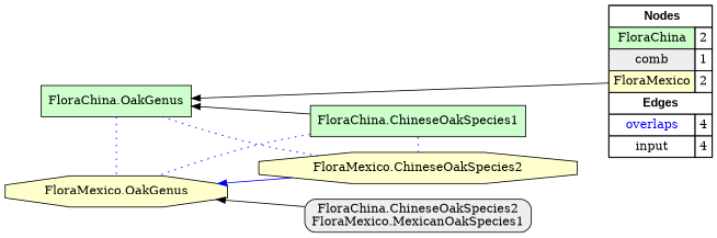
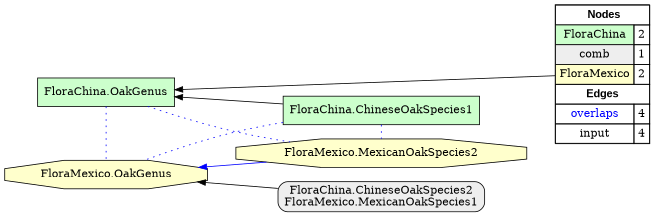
  digraph {
    rankdir=RL
    node [fillcolor="#CCFFCC" shape=box style=filled]
    edge [arrowhead=normal color="#0000FF" constraint=true penwidth=1 style=solid]
    n1 [fillcolor=white label=<   <TABLE BORDER="0" CELLBORDER="1" CELLSPACING="0" CELLPADDING="4">  <TR> <TD COLSPAN="2"><font face="Arial Black"> Nodes</font></TD> </TR>  <TR>   <TD bgcolor="#CCFFCC">FloraChina</TD>   <TD>2</TD>   </TR>  <TR>   <TD bgcolor="#EEEEEE">comb</TD>   <TD>1</TD>   </TR>  <TR>   <TD bgcolor="#FFFFCC">FloraMexico</TD>   <TD>2</TD>   </TR>  <TR> <TD COLSPAN="2"><font face = "Arial Black"> Edges </font></TD> </TR>  <TR>   <TD><font color ="#0000FF">overlaps</font></TD>   <TD>4</TD>   </TR>  <TR>   <TD><font color ="#000000">input</font></TD>   <TD>4</TD>   </TR>  </TABLE>   > margin=0]
    "FloraChina.OakGenus"
    "FloraMexico.OakGenus" [fillcolor="#FFFFCC" shape=octagon]
-   "FloraMexico.MexicanOakSpecies2" [fillcolor="#FFFFCC" shape=octagon label="FloraMexico.ChineseOakSpecies2"]
+   "FloraMexico.MexicanOakSpecies2" [fillcolor="#FFFFCC" shape=octagon]
    "FloraChina.ChineseOakSpecies1"
    "FloraChina.ChineseOakSpecies2\nFloraMexico.MexicanOakSpecies1" [fillcolor="#EEEEEE" style="filled,rounded"]
    subgraph sub_1 {
      rank=source
      n1
    }
    n1 -> "FloraChina.OakGenus" [color="#000000"]
    "FloraChina.OakGenus" -> "FloraMexico.OakGenus" [arrowhead=none constraint=false style=dotted]
    "FloraChina.OakGenus" -> "FloraMexico.MexicanOakSpecies2" [arrowhead=none constraint=false style=dotted]
    "FloraMexico.MexicanOakSpecies2" -> "FloraMexico.OakGenus"
    "FloraChina.ChineseOakSpecies1" -> "FloraChina.OakGenus" [color="#000000"]
    "FloraChina.ChineseOakSpecies1" -> "FloraMexico.OakGenus" [arrowhead=none constraint=false style=dotted]
    "FloraChina.ChineseOakSpecies1" -> "FloraMexico.MexicanOakSpecies2" [arrowhead=none constraint=false style=dotted]
    "FloraChina.ChineseOakSpecies2\nFloraMexico.MexicanOakSpecies1" -> "FloraMexico.OakGenus" [color="#000000"]
  }
